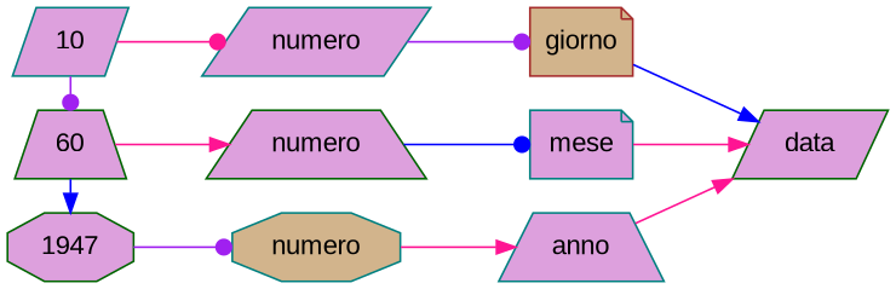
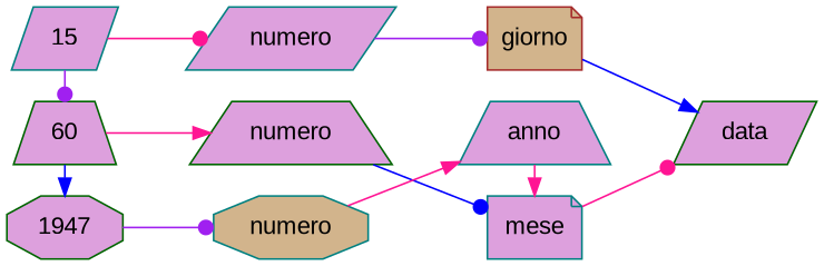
  digraph {
    fontname="Liberation Sans"
    rankdir=LR
    node [color=teal fillcolor=plum fontname="Liberation Sans" shape=parallelogram style=filled]
    edge [arrowhead=dot color=deeppink fontname="Liberation Sans"]
-   n1 [label=10]
+   n1 [label=15]
    n2 [color=darkgreen label=60 shape=trapezium]
    n3 [color=darkgreen label=1947 shape=octagon]
    n4 [label=numero]
    n5 [color=darkgreen label=numero shape=trapezium]
    n6 [fillcolor=tan label=numero shape=octagon]
    n7 [color=brown fillcolor=tan label=giorno shape=note]
    n8 [label=mese shape=note]
    n9 [label=anno shape=trapezium]
    n10 [color=darkgreen label=data]
    subgraph sub_1 {
      rank=source
      n1
      n2
      n3
    }
    subgraph sub_2 {
      rank=same
      n4
      n5
      n6
    }
    subgraph sub_3 {
      rank=same
      n7
      n8
      n9
    }
    subgraph sub_4 {
      rank=same
      n10
    }
    subgraph sub_5 {
      rank=same
    }
    n1 -> n2 [color=purple]
    n1 -> n4
    n2 -> n3 [arrowhead=normal color=blue]
    n2 -> n5 [arrowhead=normal]
    n3 -> n6 [color=purple]
    n4 -> n7 [color=purple]
    n5 -> n8 [color=blue]
    n6 -> n9 [arrowhead=normal]
    n7 -> n10 [arrowhead=normal color=blue]
-   n8 -> n10 [arrowhead=normal]
-   n9 -> n10 [arrowhead=normal]
+   n8 -> n10
+   n9 -> n8 [arrowhead=normal]
  }
